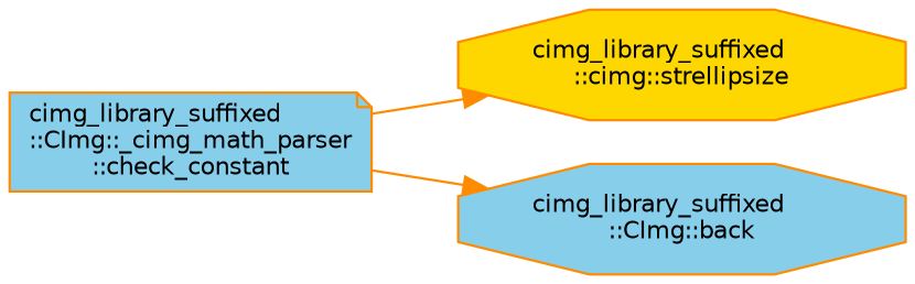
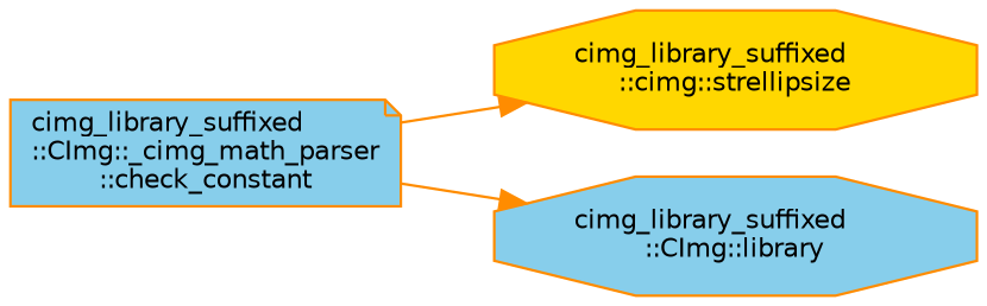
  digraph {
    rankdir=LR
    node [color=darkorange fillcolor=skyblue fontname=Helvetica fontsize=10 shape=octagon style=filled]
    edge [color=darkorange fontname=Helvetica fontsize=10 labelfontname=Helvetica labelfontsize=10 style=solid]
    n1 [fontcolor=black height=0.2 label="cimg_library_suffixed\l::CImg::_cimg_math_parser\l::check_constant" shape=note width=0.4]
    n2 [fillcolor=gold height=0.2 label="cimg_library_suffixed\l::cimg::strellipsize" width=0.4]
-   n3 [height=0.2 label="cimg_library_suffixed\l::CImg::back" width=0.4]
+   n3 [height=0.2 label="cimg_library_suffixed\l::CImg::library" width=0.4]
    n1 -> n2
    n1 -> n3
  }
